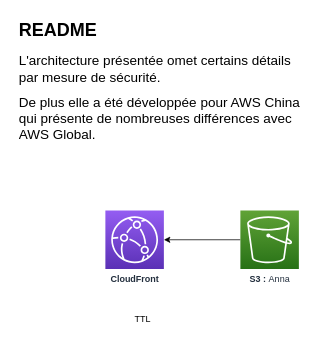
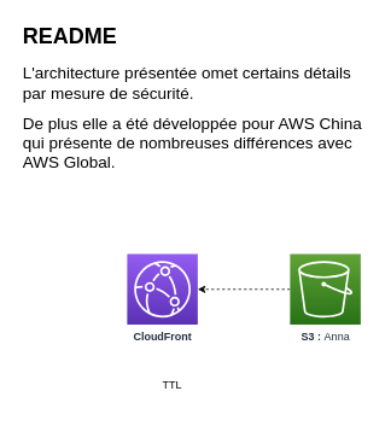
  <mxCell id="0" />
  <mxCell id="1" parent="0" />
  <mxCell id="2" value="&lt;h1&gt;README&lt;br&gt;&lt;/h1&gt;&lt;p&gt;&lt;font style=&quot;font-size: 18px&quot;&gt;L'architecture présentée omet certains détails par mesure de sécurité. &lt;br&gt;&lt;/font&gt;&lt;/p&gt;&lt;p&gt;&lt;font style=&quot;font-size: 18px&quot;&gt;De plus elle a été développée pour AWS China qui présente de nombreuses différences avec AWS Global.&lt;/font&gt;&lt;br&gt;&lt;/p&gt;" style="text;html=1;strokeColor=none;fillColor=none;spacing=5;spacingTop=-20;whiteSpace=wrap;overflow=hidden;rounded=0;" vertex="1" parent="1"><mxGeometry x="20" y="20" width="390" height="190" as="geometry" /></mxCell>
- <mxCell id="3" style="edgeStyle=orthogonalEdgeStyle;rounded=0;orthogonalLoop=1;jettySize=auto;html=1;" edge="1" parent="1" source="4" target="5"><mxGeometry relative="1" as="geometry" /></mxCell>
+ <mxCell id="3" style="edgeStyle=orthogonalEdgeStyle;rounded=0;orthogonalLoop=1;jettySize=auto;html=1;dashed=1;" edge="1" parent="1" source="4" target="5"><mxGeometry relative="1" as="geometry" /></mxCell>
  <mxCell id="4" value="&lt;b&gt;S3 : &lt;/b&gt;Anna" style="outlineConnect=0;fontColor=#232F3E;gradientColor=#60A337;gradientDirection=north;fillColor=#277116;strokeColor=#ffffff;dashed=0;verticalLabelPosition=bottom;verticalAlign=top;align=center;html=1;fontSize=12;fontStyle=0;aspect=fixed;shape=mxgraph.aws4.resourceIcon;resIcon=mxgraph.aws4.s3;" vertex="1" parent="1"><mxGeometry x="320" y="280" width="78" height="78" as="geometry" /></mxCell>
  <mxCell id="5" value="&lt;b&gt;CloudFront&lt;/b&gt;" style="outlineConnect=0;fontColor=#232F3E;gradientColor=#945DF2;gradientDirection=north;fillColor=#5A30B5;strokeColor=#ffffff;dashed=0;verticalLabelPosition=bottom;verticalAlign=top;align=center;html=1;fontSize=12;fontStyle=0;aspect=fixed;shape=mxgraph.aws4.resourceIcon;resIcon=mxgraph.aws4.cloudfront;" vertex="1" parent="1"><mxGeometry x="140" y="280" width="78" height="78" as="geometry" /></mxCell>
  <mxCell id="6" value="TTL" style="text;html=1;strokeColor=none;fillColor=none;align=center;verticalAlign=middle;whiteSpace=wrap;rounded=0;" vertex="1" parent="1"><mxGeometry x="140" y="395" width="100" height="60" as="geometry" /></mxCell>
